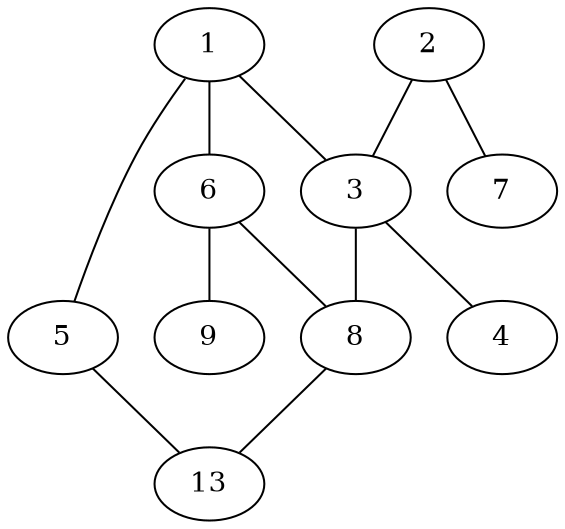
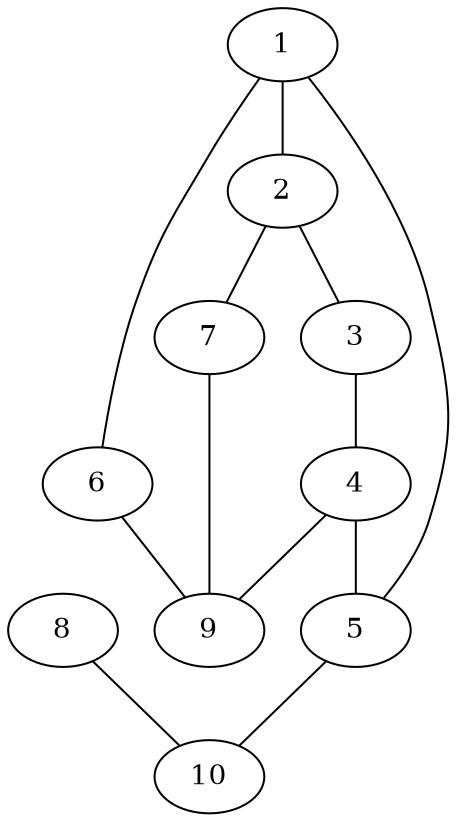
  graph {
    1
    2
    5
    6
    3
    7
-   10 [label=13]
+   10
    8
    9
    4
-   1 -- 3
+   1 -- 2
    1 -- 5
    1 -- 6
    2 -- 3
    2 -- 7
    5 -- 10
-   6 -- 8
    6 -- 9
-   3 -- 8
    3 -- 4
+   7 -- 9
    8 -- 10
+   4 -- 5
+   4 -- 9
  }
